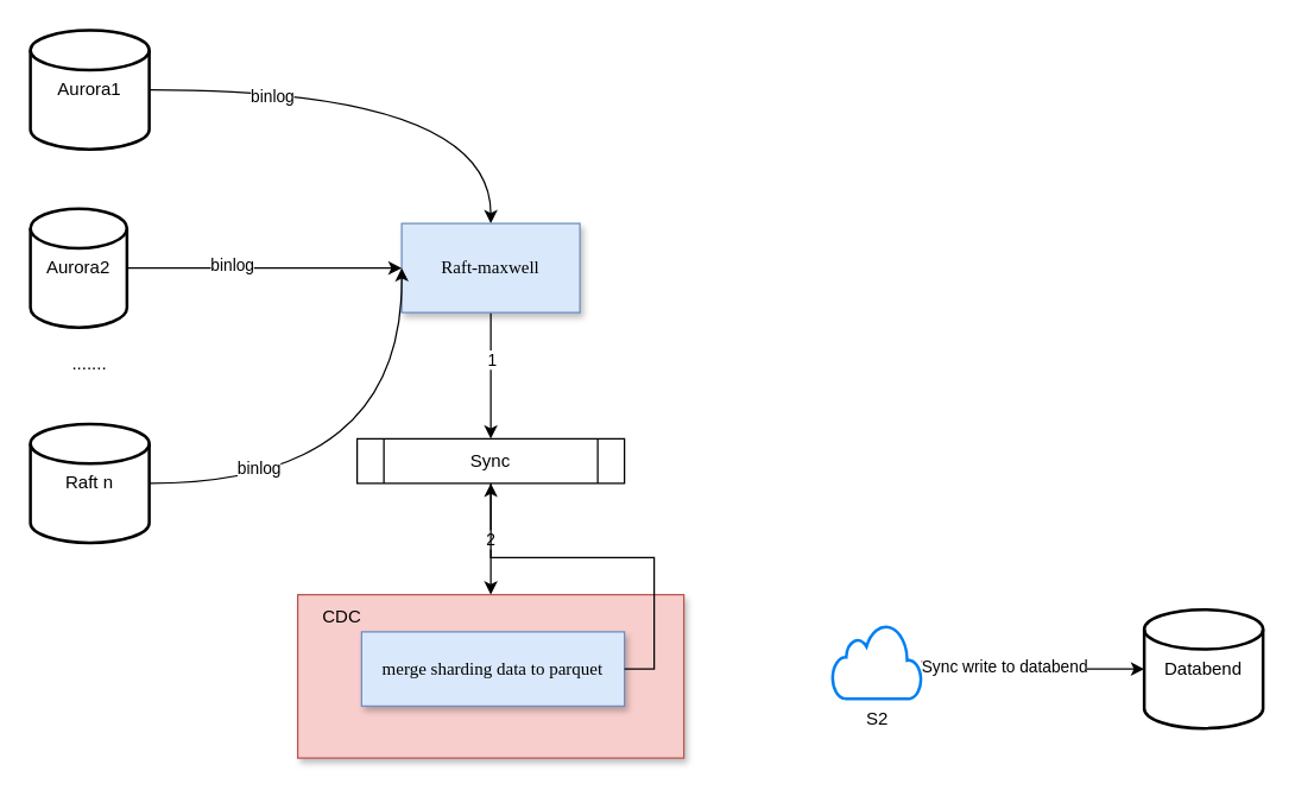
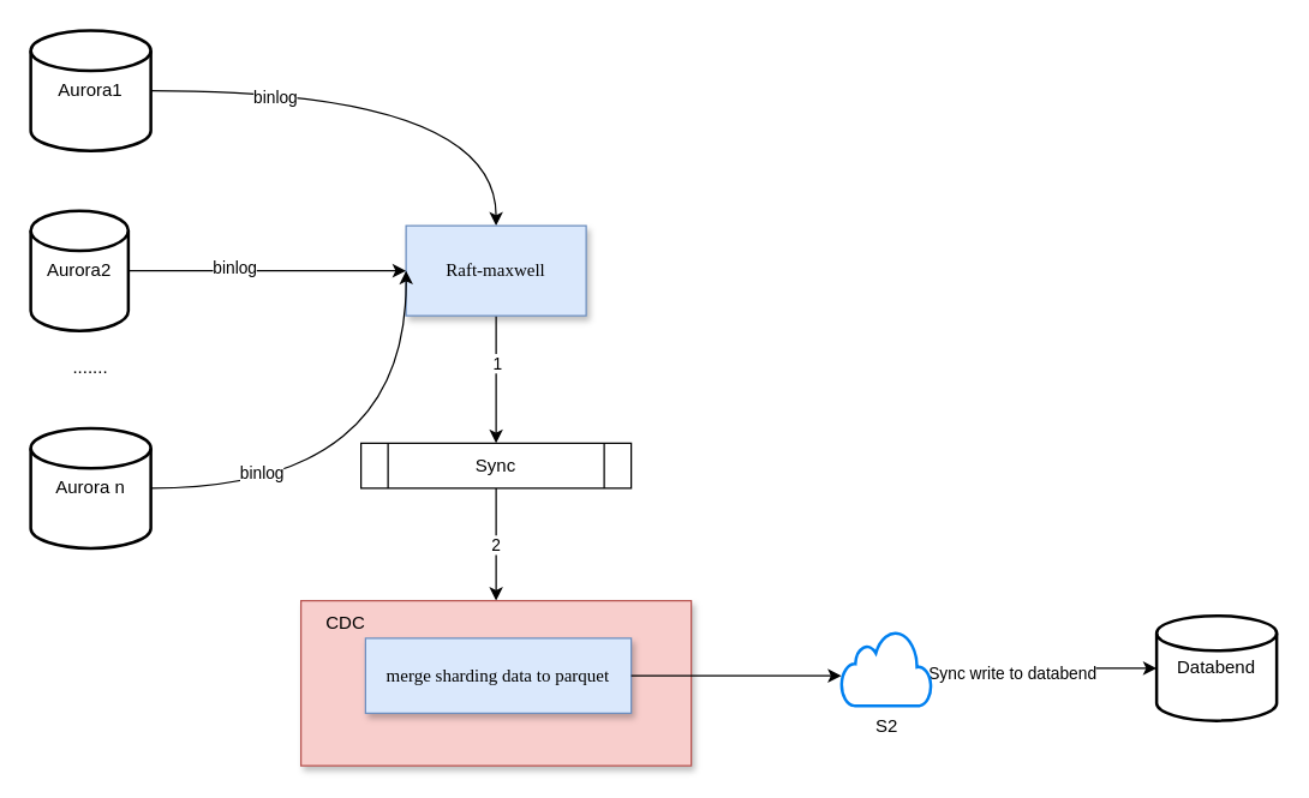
  <mxCell id="0" />
  <mxCell id="1" parent="0" />
  <mxCell id="2" style="edgeStyle=orthogonalEdgeStyle;rounded=0;orthogonalLoop=1;jettySize=auto;html=1;exitX=1;exitY=0.5;exitDx=0;exitDy=0;exitPerimeter=0;entryX=0.5;entryY=0;entryDx=0;entryDy=0;curved=1;" edge="1" parent="1" source="4" target="7"><mxGeometry relative="1" as="geometry" /></mxCell>
  <mxCell id="3" value="binlog" style="edgeLabel;html=1;align=center;verticalAlign=middle;resizable=0;points=[];" vertex="1" connectable="0" parent="2"><mxGeometry x="-0.49" y="-4" relative="1" as="geometry"><mxPoint as="offset" /></mxGeometry></mxCell>
  <mxCell id="4" value="Aurora1" style="strokeWidth=2;html=1;shape=mxgraph.flowchart.database;whiteSpace=wrap;" parent="1" vertex="1"><mxGeometry x="20" y="20" width="80" height="80" as="geometry" /></mxCell>
  <mxCell id="5" style="edgeStyle=orthogonalEdgeStyle;rounded=0;orthogonalLoop=1;jettySize=auto;html=1;exitX=0.5;exitY=1;exitDx=0;exitDy=0;" parent="1" source="7" target="9" edge="1"><mxGeometry relative="1" as="geometry" /></mxCell>
  <mxCell id="6" value="1" style="edgeLabel;html=1;align=center;verticalAlign=middle;resizable=0;points=[];" parent="5" vertex="1" connectable="0"><mxGeometry x="-0.262" relative="1" as="geometry"><mxPoint as="offset" /></mxGeometry></mxCell>
  <mxCell id="7" value="Raft-maxwell" style="rounded=0;whiteSpace=wrap;html=1;fillColor=#dae8fc;strokeColor=#6c8ebf;shadow=1;fontFamily=Tahoma;" parent="1" vertex="1"><mxGeometry x="270" y="150" width="120" height="60" as="geometry" /></mxCell>
  <mxCell id="8" value="2" style="edgeStyle=orthogonalEdgeStyle;rounded=0;orthogonalLoop=1;jettySize=auto;html=1;exitX=0.5;exitY=1;exitDx=0;exitDy=0;" edge="1" parent="1" source="9" target="10"><mxGeometry relative="1" as="geometry" /></mxCell>
  <mxCell id="9" value="Sync" style="shape=process;whiteSpace=wrap;html=1;backgroundOutline=1;" parent="1" vertex="1"><mxGeometry x="240" y="295" width="180" height="30" as="geometry" /></mxCell>
  <mxCell id="10" value="" style="rounded=0;whiteSpace=wrap;html=1;fillColor=#f8cecc;strokeColor=#b85450;shadow=1;fontFamily=Tahoma;" parent="1" vertex="1"><mxGeometry x="200" y="400" width="260" height="110" as="geometry" /></mxCell>
  <mxCell id="11" value="" style="edgeStyle=orthogonalEdgeStyle;rounded=0;orthogonalLoop=1;jettySize=auto;html=1;" parent="1" source="13" target="14" edge="1"><mxGeometry relative="1" as="geometry" /></mxCell>
  <mxCell id="12" value="Sync write to databend" style="edgeLabel;html=1;align=center;verticalAlign=middle;resizable=0;points=[];" parent="11" vertex="1" connectable="0"><mxGeometry x="-0.289" y="-3" relative="1" as="geometry"><mxPoint as="offset" /></mxGeometry></mxCell>
  <mxCell id="13" value="S2" style="html=1;verticalLabelPosition=bottom;align=center;labelBackgroundColor=#ffffff;verticalAlign=top;strokeWidth=2;strokeColor=#0080F0;shadow=0;dashed=0;shape=mxgraph.ios7.icons.cloud;" parent="1" vertex="1"><mxGeometry x="560" y="420" width="60" height="50" as="geometry" /></mxCell>
- <mxCell id="14" value="Databend" style="strokeWidth=2;html=1;shape=mxgraph.flowchart.database;whiteSpace=wrap;" parent="1" vertex="1"><mxGeometry x="770" y="410" width="80" height="80" as="geometry" /></mxCell>
+ <mxCell id="14" value="Databend" style="strokeWidth=2;html=1;shape=mxgraph.flowchart.database;whiteSpace=wrap;" parent="1" vertex="1"><mxGeometry x="770" y="410" width="80" height="70" as="geometry" /></mxCell>
  <mxCell id="15" value="merge sharding data to parquet" style="rounded=0;whiteSpace=wrap;html=1;fillColor=#dae8fc;strokeColor=#6c8ebf;shadow=1;fontFamily=Tahoma;" parent="1" vertex="1"><mxGeometry x="243" y="425" width="177" height="50" as="geometry" /></mxCell>
- <mxCell id="16" style="edgeStyle=orthogonalEdgeStyle;rounded=0;orthogonalLoop=1;jettySize=auto;html=1;exitX=1;exitY=0.5;exitDx=0;exitDy=0;" parent="1" source="15" target="9" edge="1"><mxGeometry relative="1" as="geometry" /></mxCell>
+ <mxCell id="16" style="edgeStyle=orthogonalEdgeStyle;rounded=0;orthogonalLoop=1;jettySize=auto;html=1;exitX=1;exitY=0.5;exitDx=0;exitDy=0;entryX=0;entryY=0.6;entryDx=0;entryDy=0;entryPerimeter=0;" parent="1" source="15" target="13" edge="1"><mxGeometry relative="1" as="geometry" /></mxCell>
  <mxCell id="17" value="CDC" style="text;html=1;align=center;verticalAlign=middle;whiteSpace=wrap;rounded=0;" parent="1" vertex="1"><mxGeometry x="200" y="400" width="60" height="30" as="geometry" /></mxCell>
  <mxCell id="18" style="edgeStyle=orthogonalEdgeStyle;rounded=0;orthogonalLoop=1;jettySize=auto;html=1;exitX=1;exitY=0.5;exitDx=0;exitDy=0;exitPerimeter=0;entryX=0;entryY=0.5;entryDx=0;entryDy=0;curved=1;" edge="1" parent="1" source="21" target="7"><mxGeometry relative="1" as="geometry" /></mxCell>
  <mxCell id="19" value="&lt;span style=&quot;color: rgba(0, 0, 0, 0); font-family: monospace; font-size: 0px; text-align: start; background-color: rgb(236, 236, 236);&quot;&gt;%3CmxGraphModel%3E%3Croot%3E%3CmxCell%20id%3D%220%22%2F%3E%3CmxCell%20id%3D%221%22%20parent%3D%220%22%2F%3E%3CmxCell%20id%3D%222%22%20value%3D%22binlog%22%20style%3D%22edgeLabel%3Bhtml%3D1%3Balign%3Dcenter%3BverticalAlign%3Dmiddle%3Bresizable%3D0%3Bpoints%3D%5B%5D%3B%22%20vertex%3D%221%22%20connectable%3D%220%22%20parent%3D%221%22%3E%3CmxGeometry%20x%3D%22609%22%20y%3D%22114%22%20as%3D%22geometry%22%2F%3E%3C%2FmxCell%3E%3C%2Froot%3E%3C%2FmxGraphModel%3E&lt;/span&gt;" style="edgeLabel;html=1;align=center;verticalAlign=middle;resizable=0;points=[];" vertex="1" connectable="0" parent="18"><mxGeometry x="-0.071" y="-2" relative="1" as="geometry"><mxPoint as="offset" /></mxGeometry></mxCell>
  <mxCell id="20" value="binlog" style="edgeLabel;html=1;align=center;verticalAlign=middle;resizable=0;points=[];" vertex="1" connectable="0" parent="18"><mxGeometry x="-0.247" y="3" relative="1" as="geometry"><mxPoint as="offset" /></mxGeometry></mxCell>
  <mxCell id="21" value="Aurora2" style="strokeWidth=2;html=1;shape=mxgraph.flowchart.database;whiteSpace=wrap;" vertex="1" parent="1"><mxGeometry x="20" y="140" width="65" height="80" as="geometry" /></mxCell>
  <mxCell id="22" value="......." style="text;html=1;align=center;verticalAlign=middle;whiteSpace=wrap;rounded=0;" vertex="1" parent="1"><mxGeometry x="30" y="230" width="60" height="30" as="geometry" /></mxCell>
  <mxCell id="23" style="edgeStyle=orthogonalEdgeStyle;rounded=0;orthogonalLoop=1;jettySize=auto;html=1;exitX=1;exitY=0.5;exitDx=0;exitDy=0;exitPerimeter=0;curved=1;" edge="1" parent="1" source="25"><mxGeometry relative="1" as="geometry"><mxPoint x="270" y="180" as="targetPoint" /><Array as="points"><mxPoint x="271" y="325" /></Array></mxGeometry></mxCell>
  <mxCell id="24" value="binlog" style="edgeLabel;html=1;align=center;verticalAlign=middle;resizable=0;points=[];" vertex="1" connectable="0" parent="23"><mxGeometry x="-0.538" y="11" relative="1" as="geometry"><mxPoint as="offset" /></mxGeometry></mxCell>
- <mxCell id="25" value="Raft n" style="strokeWidth=2;html=1;shape=mxgraph.flowchart.database;whiteSpace=wrap;" vertex="1" parent="1"><mxGeometry x="20" y="285" width="80" height="80" as="geometry" /></mxCell>
+ <mxCell id="25" value="Aurora n" style="strokeWidth=2;html=1;shape=mxgraph.flowchart.database;whiteSpace=wrap;" vertex="1" parent="1"><mxGeometry x="20" y="285" width="80" height="80" as="geometry" /></mxCell>
